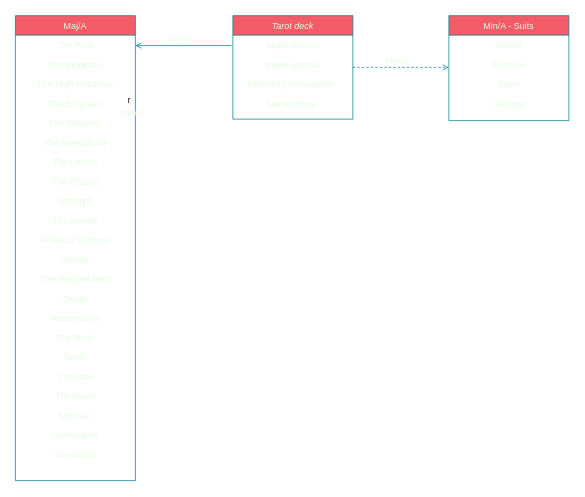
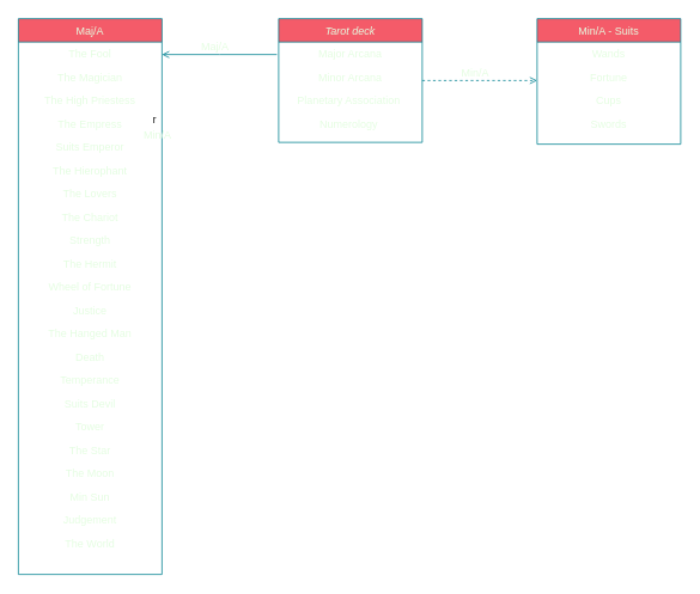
  <mxCell id="0" />
  <mxCell id="1" parent="0" />
  <mxCell id="2" value="Tarot deck" style="swimlane;fontStyle=2;align=center;verticalAlign=top;childLayout=stackLayout;horizontal=1;startSize=26;horizontalStack=0;resizeParent=1;resizeLast=0;collapsible=1;marginBottom=0;rounded=0;shadow=0;strokeWidth=1;labelBackgroundColor=none;fillColor=#F45B69;strokeColor=#028090;fontColor=#E4FDE1;" parent="1" vertex="1"><mxGeometry x="310" y="20" width="160" height="138" as="geometry"><mxRectangle x="230" y="140" width="160" height="26" as="alternateBounds" /></mxGeometry></mxCell>
  <mxCell id="3" value="Major Arcana" style="text;align=center;verticalAlign=top;spacingLeft=4;spacingRight=4;overflow=hidden;rotatable=0;points=[[0,0.5],[1,0.5]];portConstraint=eastwest;labelBackgroundColor=none;fontColor=#E4FDE1;" parent="2" vertex="1"><mxGeometry y="26" width="160" height="26" as="geometry" /></mxCell>
  <mxCell id="4" value="Minor Arcana&#10;" style="text;align=center;verticalAlign=top;spacingLeft=4;spacingRight=4;overflow=hidden;rotatable=0;points=[[0,0.5],[1,0.5]];portConstraint=eastwest;rounded=0;shadow=0;html=0;labelBackgroundColor=none;fontColor=#E4FDE1;" parent="2" vertex="1"><mxGeometry y="52" width="160" height="26" as="geometry" /></mxCell>
  <mxCell id="5" value="Planetary Association " style="text;align=center;verticalAlign=top;spacingLeft=4;spacingRight=4;overflow=hidden;rotatable=0;points=[[0,0.5],[1,0.5]];portConstraint=eastwest;rounded=0;shadow=0;html=0;labelBackgroundColor=none;fontColor=#E4FDE1;" parent="2" vertex="1"><mxGeometry y="78" width="160" height="26" as="geometry" /></mxCell>
  <mxCell id="6" value="Numerology " style="text;align=center;verticalAlign=top;spacingLeft=4;spacingRight=4;overflow=hidden;rotatable=0;points=[[0,0.5],[1,0.5]];portConstraint=eastwest;rounded=0;shadow=0;html=0;labelBackgroundColor=none;fontColor=#E4FDE1;" parent="2" vertex="1"><mxGeometry y="104" width="160" height="26" as="geometry" /></mxCell>
  <mxCell id="7" value="Min/A - Suits" style="swimlane;fontStyle=0;align=center;verticalAlign=top;childLayout=stackLayout;horizontal=1;startSize=26;horizontalStack=0;resizeParent=1;resizeLast=0;collapsible=1;marginBottom=0;rounded=0;shadow=0;strokeWidth=1;labelBackgroundColor=none;fillColor=#F45B69;strokeColor=#028090;fontColor=#E4FDE1;" parent="1" vertex="1"><mxGeometry x="598" y="20" width="160" height="140" as="geometry"><mxRectangle x="550" y="140" width="160" height="26" as="alternateBounds" /></mxGeometry></mxCell>
  <mxCell id="8" value="Wands" style="text;align=center;verticalAlign=top;spacingLeft=4;spacingRight=4;overflow=hidden;rotatable=0;points=[[0,0.5],[1,0.5]];portConstraint=eastwest;labelBackgroundColor=none;fontColor=#E4FDE1;" parent="7" vertex="1"><mxGeometry y="26" width="160" height="26" as="geometry" /></mxCell>
  <mxCell id="9" value="Fortune" style="text;align=center;verticalAlign=top;spacingLeft=4;spacingRight=4;overflow=hidden;rotatable=0;points=[[0,0.5],[1,0.5]];portConstraint=eastwest;rounded=0;shadow=0;html=0;labelBackgroundColor=none;fontColor=#E4FDE1;" parent="7" vertex="1"><mxGeometry y="52" width="160" height="26" as="geometry" /></mxCell>
  <mxCell id="10" value="Cups" style="text;align=center;verticalAlign=top;spacingLeft=4;spacingRight=4;overflow=hidden;rotatable=0;points=[[0,0.5],[1,0.5]];portConstraint=eastwest;rounded=0;shadow=0;html=0;labelBackgroundColor=none;fontColor=#E4FDE1;" parent="7" vertex="1"><mxGeometry y="78" width="160" height="26" as="geometry" /></mxCell>
  <mxCell id="11" value="Swords" style="text;align=center;verticalAlign=top;spacingLeft=4;spacingRight=4;overflow=hidden;rotatable=0;points=[[0,0.5],[1,0.5]];portConstraint=eastwest;rounded=0;shadow=0;html=0;labelBackgroundColor=none;fontColor=#E4FDE1;" parent="7" vertex="1"><mxGeometry y="104" width="160" height="26" as="geometry" /></mxCell>
  <mxCell id="12" value="" style="endArrow=open;shadow=0;strokeWidth=1;rounded=0;endFill=1;edgeStyle=elbowEdgeStyle;elbow=vertical;labelBackgroundColor=none;strokeColor=#028090;fontColor=default;dashed=1;" parent="1" source="2" target="7" edge="1"><mxGeometry x="0.5" y="41" relative="1" as="geometry"><mxPoint x="470" y="92" as="sourcePoint" /><mxPoint x="630" y="92" as="targetPoint" /><mxPoint x="-40" y="32" as="offset" /></mxGeometry></mxCell>
  <mxCell id="13" value="Min/A" style="text;html=1;resizable=0;points=[];;align=center;verticalAlign=middle;labelBackgroundColor=none;rounded=0;shadow=0;strokeWidth=1;fontSize=12;fontColor=#E4FDE1;" parent="12" vertex="1" connectable="0"><mxGeometry x="0.5" y="49" relative="1" as="geometry"><mxPoint x="-38" y="40" as="offset" /></mxGeometry></mxCell>
  <mxCell id="14" value="Maj/A" style="swimlane;fontStyle=0;align=center;verticalAlign=top;childLayout=stackLayout;horizontal=1;startSize=26;horizontalStack=0;resizeParent=1;resizeLast=0;collapsible=1;marginBottom=0;rounded=0;shadow=0;strokeWidth=1;labelBackgroundColor=none;fillColor=#F45B69;strokeColor=#028090;fontColor=#E4FDE1;" parent="1" vertex="1"><mxGeometry x="20" y="20" width="160" height="620" as="geometry"><mxRectangle x="550" y="140" width="160" height="26" as="alternateBounds" /></mxGeometry></mxCell>
  <mxCell id="15" value="The Fool" style="text;align=center;verticalAlign=top;spacingLeft=4;spacingRight=4;overflow=hidden;rotatable=0;points=[[0,0.5],[1,0.5]];portConstraint=eastwest;labelBackgroundColor=none;fontColor=#E4FDE1;" parent="14" vertex="1"><mxGeometry y="26" width="160" height="26" as="geometry" /></mxCell>
  <mxCell id="16" value="The Magician" style="text;align=center;verticalAlign=top;spacingLeft=4;spacingRight=4;overflow=hidden;rotatable=0;points=[[0,0.5],[1,0.5]];portConstraint=eastwest;rounded=0;shadow=0;html=0;labelBackgroundColor=none;fontColor=#E4FDE1;" parent="14" vertex="1"><mxGeometry y="52" width="160" height="26" as="geometry" /></mxCell>
  <mxCell id="17" value="The High Priestess" style="text;align=center;verticalAlign=top;spacingLeft=4;spacingRight=4;overflow=hidden;rotatable=0;points=[[0,0.5],[1,0.5]];portConstraint=eastwest;rounded=0;shadow=0;html=0;labelBackgroundColor=none;fontColor=#E4FDE1;" parent="14" vertex="1"><mxGeometry y="78" width="160" height="26" as="geometry" /></mxCell>
  <mxCell id="18" value="The Empress" style="text;align=center;verticalAlign=top;spacingLeft=4;spacingRight=4;overflow=hidden;rotatable=0;points=[[0,0.5],[1,0.5]];portConstraint=eastwest;rounded=0;shadow=0;html=0;labelBackgroundColor=none;fontColor=#E4FDE1;" parent="14" vertex="1"><mxGeometry y="104" width="160" height="26" as="geometry" /></mxCell>
- <mxCell id="19" value="The Emperor" style="text;align=center;verticalAlign=top;spacingLeft=4;spacingRight=4;overflow=hidden;rotatable=0;points=[[0,0.5],[1,0.5]];portConstraint=eastwest;rounded=0;shadow=0;html=0;labelBackgroundColor=none;fontColor=#E4FDE1;" parent="14" vertex="1"><mxGeometry y="130" width="160" height="26" as="geometry" /></mxCell>
+ <mxCell id="19" value="Suits Emperor" style="text;align=center;verticalAlign=top;spacingLeft=4;spacingRight=4;overflow=hidden;rotatable=0;points=[[0,0.5],[1,0.5]];portConstraint=eastwest;rounded=0;shadow=0;html=0;labelBackgroundColor=none;fontColor=#E4FDE1;" parent="14" vertex="1"><mxGeometry y="130" width="160" height="26" as="geometry" /></mxCell>
  <mxCell id="20" value="The Hierophant" style="text;align=center;verticalAlign=top;spacingLeft=4;spacingRight=4;overflow=hidden;rotatable=0;points=[[0,0.5],[1,0.5]];portConstraint=eastwest;rounded=0;shadow=0;html=0;labelBackgroundColor=none;fontColor=#E4FDE1;" parent="14" vertex="1"><mxGeometry y="156" width="160" height="26" as="geometry" /></mxCell>
  <mxCell id="21" value="The Lovers" style="text;align=center;verticalAlign=top;spacingLeft=4;spacingRight=4;overflow=hidden;rotatable=0;points=[[0,0.5],[1,0.5]];portConstraint=eastwest;rounded=0;shadow=0;html=0;labelBackgroundColor=none;fontColor=#E4FDE1;" parent="14" vertex="1"><mxGeometry y="182" width="160" height="26" as="geometry" /></mxCell>
  <mxCell id="22" value="The Chariot" style="text;align=center;verticalAlign=top;spacingLeft=4;spacingRight=4;overflow=hidden;rotatable=0;points=[[0,0.5],[1,0.5]];portConstraint=eastwest;rounded=0;shadow=0;html=0;labelBackgroundColor=none;fontColor=#E4FDE1;" parent="14" vertex="1"><mxGeometry y="208" width="160" height="26" as="geometry" /></mxCell>
  <mxCell id="23" value="Strength" style="text;align=center;verticalAlign=top;spacingLeft=4;spacingRight=4;overflow=hidden;rotatable=0;points=[[0,0.5],[1,0.5]];portConstraint=eastwest;rounded=0;shadow=0;html=0;labelBackgroundColor=none;fontColor=#E4FDE1;" parent="14" vertex="1"><mxGeometry y="234" width="160" height="26" as="geometry" /></mxCell>
  <mxCell id="24" value="The Hermit" style="text;align=center;verticalAlign=top;spacingLeft=4;spacingRight=4;overflow=hidden;rotatable=0;points=[[0,0.5],[1,0.5]];portConstraint=eastwest;rounded=0;shadow=0;html=0;labelBackgroundColor=none;fontColor=#E4FDE1;" parent="14" vertex="1"><mxGeometry y="260" width="160" height="26" as="geometry" /></mxCell>
  <mxCell id="25" value="Wheel of Fortune" style="text;align=center;verticalAlign=top;spacingLeft=4;spacingRight=4;overflow=hidden;rotatable=0;points=[[0,0.5],[1,0.5]];portConstraint=eastwest;rounded=0;shadow=0;html=0;labelBackgroundColor=none;fontColor=#E4FDE1;" parent="14" vertex="1"><mxGeometry y="286" width="160" height="26" as="geometry" /></mxCell>
  <mxCell id="26" value="Justice" style="text;align=center;verticalAlign=top;spacingLeft=4;spacingRight=4;overflow=hidden;rotatable=0;points=[[0,0.5],[1,0.5]];portConstraint=eastwest;rounded=0;shadow=0;html=0;labelBackgroundColor=none;fontColor=#E4FDE1;" parent="14" vertex="1"><mxGeometry y="312" width="160" height="26" as="geometry" /></mxCell>
  <mxCell id="27" value="The Hanged Man" style="text;align=center;verticalAlign=top;spacingLeft=4;spacingRight=4;overflow=hidden;rotatable=0;points=[[0,0.5],[1,0.5]];portConstraint=eastwest;rounded=0;shadow=0;html=0;labelBackgroundColor=none;fontColor=#E4FDE1;" parent="14" vertex="1"><mxGeometry y="338" width="160" height="26" as="geometry" /></mxCell>
  <mxCell id="28" value="Death" style="text;align=center;verticalAlign=top;spacingLeft=4;spacingRight=4;overflow=hidden;rotatable=0;points=[[0,0.5],[1,0.5]];portConstraint=eastwest;rounded=0;shadow=0;html=0;labelBackgroundColor=none;fontColor=#E4FDE1;" parent="14" vertex="1"><mxGeometry y="364" width="160" height="26" as="geometry" /></mxCell>
  <mxCell id="29" value="Temperance" style="text;align=center;verticalAlign=top;spacingLeft=4;spacingRight=4;overflow=hidden;rotatable=0;points=[[0,0.5],[1,0.5]];portConstraint=eastwest;rounded=0;shadow=0;html=0;labelBackgroundColor=none;fontColor=#E4FDE1;" parent="14" vertex="1"><mxGeometry y="390" width="160" height="26" as="geometry" /></mxCell>
- <mxCell id="30" value="The Devil&#10;" style="text;align=center;verticalAlign=top;spacingLeft=4;spacingRight=4;overflow=hidden;rotatable=0;points=[[0,0.5],[1,0.5]];portConstraint=eastwest;rounded=0;shadow=0;html=0;labelBackgroundColor=none;fontColor=#E4FDE1;" parent="14" vertex="1"><mxGeometry y="416" width="160" height="26" as="geometry" /></mxCell>
+ <mxCell id="30" value="Suits Devil&#10;" style="text;align=center;verticalAlign=top;spacingLeft=4;spacingRight=4;overflow=hidden;rotatable=0;points=[[0,0.5],[1,0.5]];portConstraint=eastwest;rounded=0;shadow=0;html=0;labelBackgroundColor=none;fontColor=#E4FDE1;" parent="14" vertex="1"><mxGeometry y="416" width="160" height="26" as="geometry" /></mxCell>
  <mxCell id="31" value="Tower" style="text;align=center;verticalAlign=top;spacingLeft=4;spacingRight=4;overflow=hidden;rotatable=0;points=[[0,0.5],[1,0.5]];portConstraint=eastwest;rounded=0;shadow=0;html=0;labelBackgroundColor=none;fontColor=#E4FDE1;" parent="14" vertex="1"><mxGeometry y="442" width="160" height="26" as="geometry" /></mxCell>
  <mxCell id="32" value="The Star" style="text;align=center;verticalAlign=top;spacingLeft=4;spacingRight=4;overflow=hidden;rotatable=0;points=[[0,0.5],[1,0.5]];portConstraint=eastwest;rounded=0;shadow=0;html=0;labelBackgroundColor=none;fontColor=#E4FDE1;" parent="14" vertex="1"><mxGeometry y="468" width="160" height="26" as="geometry" /></mxCell>
  <mxCell id="33" value="The Moon" style="text;align=center;verticalAlign=top;spacingLeft=4;spacingRight=4;overflow=hidden;rotatable=0;points=[[0,0.5],[1,0.5]];portConstraint=eastwest;rounded=0;shadow=0;html=0;labelBackgroundColor=none;fontColor=#E4FDE1;" parent="14" vertex="1"><mxGeometry y="494" width="160" height="26" as="geometry" /></mxCell>
  <mxCell id="34" value="Min Sun" style="text;align=center;verticalAlign=top;spacingLeft=4;spacingRight=4;overflow=hidden;rotatable=0;points=[[0,0.5],[1,0.5]];portConstraint=eastwest;rounded=0;shadow=0;html=0;labelBackgroundColor=none;fontColor=#E4FDE1;" parent="14" vertex="1"><mxGeometry y="520" width="160" height="26" as="geometry" /></mxCell>
- <mxCell id="35" value="Association" style="text;align=center;verticalAlign=top;spacingLeft=4;spacingRight=4;overflow=hidden;rotatable=0;points=[[0,0.5],[1,0.5]];portConstraint=eastwest;rounded=0;shadow=0;html=0;labelBackgroundColor=none;fontColor=#E4FDE1;" parent="14" vertex="1"><mxGeometry y="546" width="160" height="26" as="geometry" /></mxCell>
+ <mxCell id="35" value="Judgement" style="text;align=center;verticalAlign=top;spacingLeft=4;spacingRight=4;overflow=hidden;rotatable=0;points=[[0,0.5],[1,0.5]];portConstraint=eastwest;rounded=0;shadow=0;html=0;labelBackgroundColor=none;fontColor=#E4FDE1;" parent="14" vertex="1"><mxGeometry y="546" width="160" height="26" as="geometry" /></mxCell>
  <mxCell id="36" value="The World" style="text;align=center;verticalAlign=top;spacingLeft=4;spacingRight=4;overflow=hidden;rotatable=0;points=[[0,0.5],[1,0.5]];portConstraint=eastwest;rounded=0;shadow=0;html=0;labelBackgroundColor=none;fontColor=#E4FDE1;" parent="14" vertex="1"><mxGeometry y="572" width="160" height="26" as="geometry" /></mxCell>
  <mxCell id="37" value="r" style="endArrow=open;shadow=0;strokeWidth=1;rounded=0;endFill=1;edgeStyle=elbowEdgeStyle;elbow=vertical;labelBackgroundColor=none;strokeColor=#028090;fontColor=default;" parent="1" edge="1"><mxGeometry x="0.5" y="41" relative="1" as="geometry"><mxPoint x="308" y="60" as="sourcePoint" /><mxPoint x="180" y="60" as="targetPoint" /><mxPoint x="-40" y="32" as="offset" /></mxGeometry></mxCell>
  <mxCell id="38" value="Min/A" style="text;html=1;resizable=0;points=[];;align=center;verticalAlign=middle;labelBackgroundColor=none;rounded=0;shadow=0;strokeWidth=1;fontSize=12;fontColor=#E4FDE1;" parent="37" vertex="1" connectable="0"><mxGeometry x="0.5" y="49" relative="1" as="geometry"><mxPoint x="-38" y="40" as="offset" /></mxGeometry></mxCell>
  <mxCell id="39" value="Maj/A" style="text;html=1;resizable=0;points=[];;align=center;verticalAlign=middle;labelBackgroundColor=none;rounded=0;shadow=0;strokeWidth=1;fontSize=12;fontColor=#E4FDE1;" parent="1" vertex="1" connectable="0"><mxGeometry x="544" y="92" as="geometry"><mxPoint x="-306" y="-42" as="offset" /></mxGeometry></mxCell>
